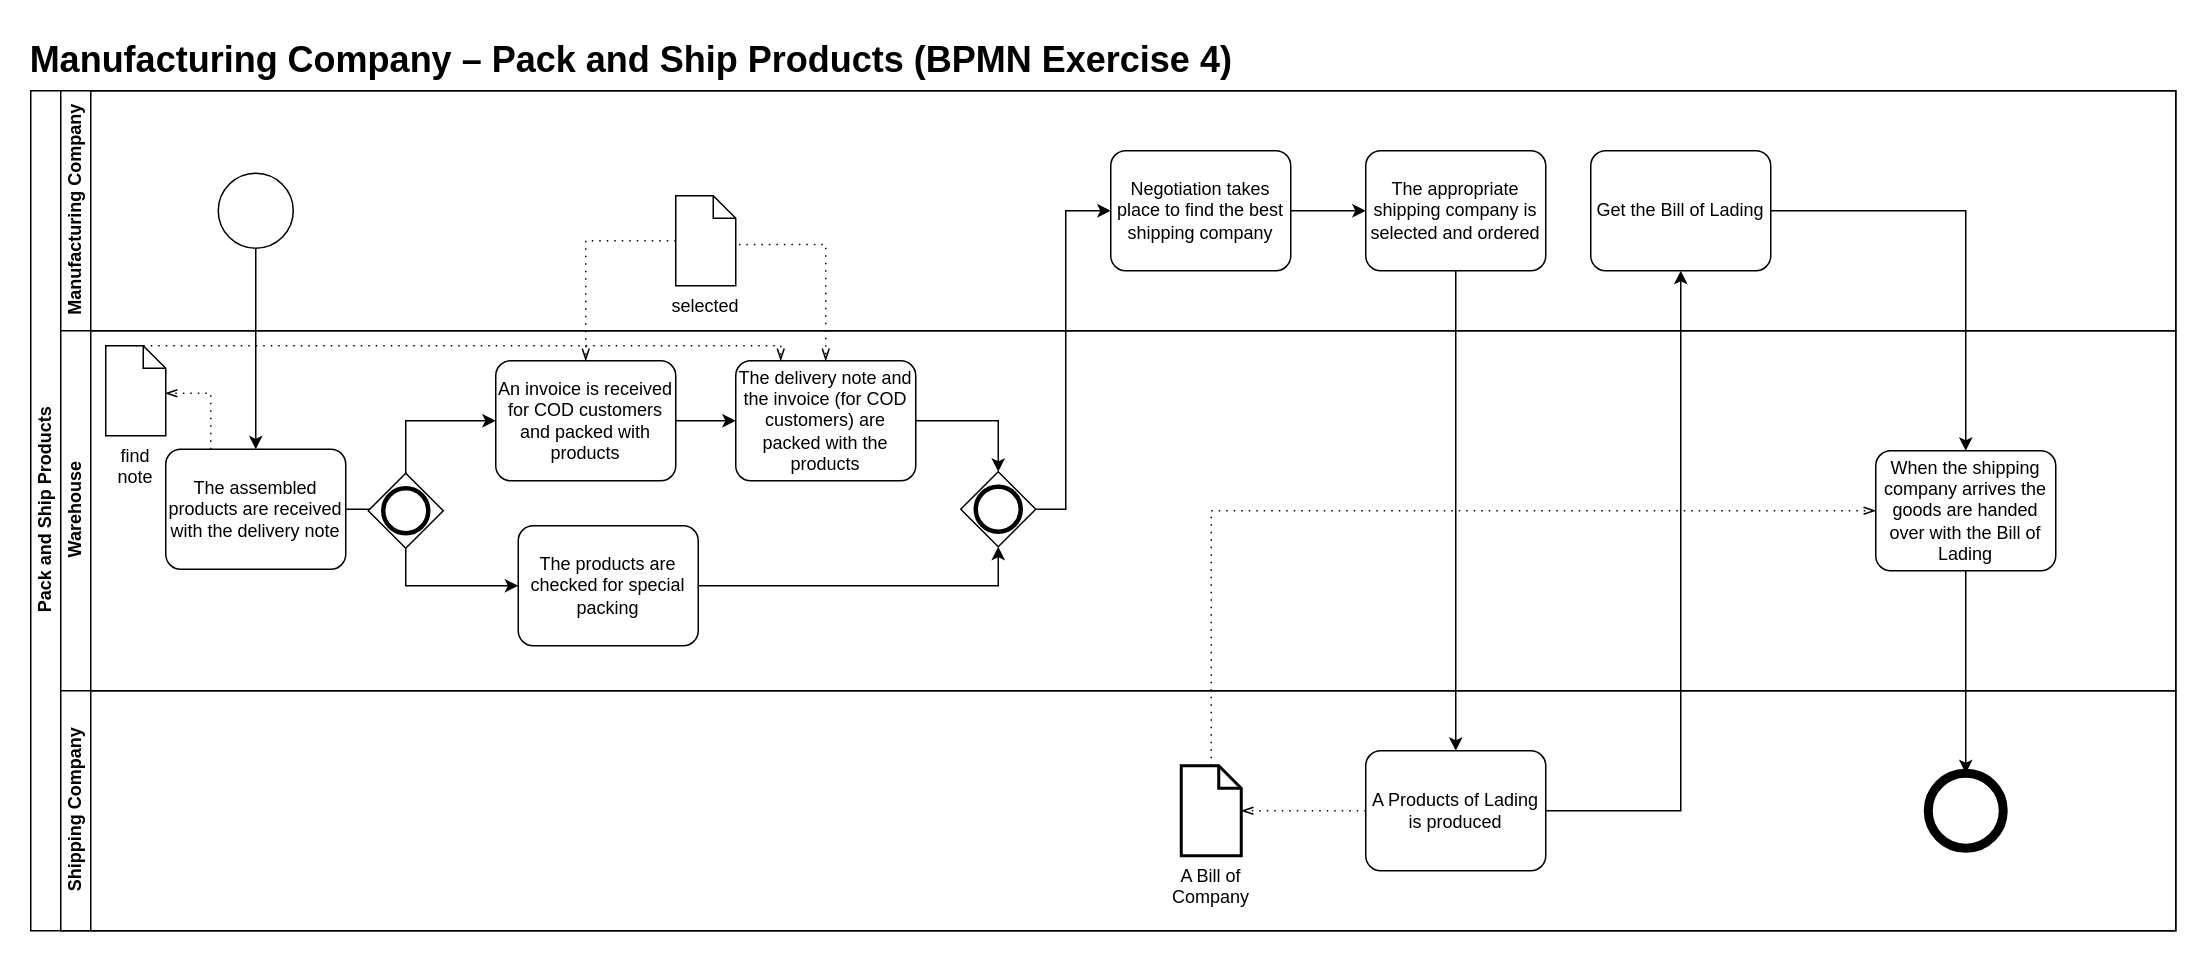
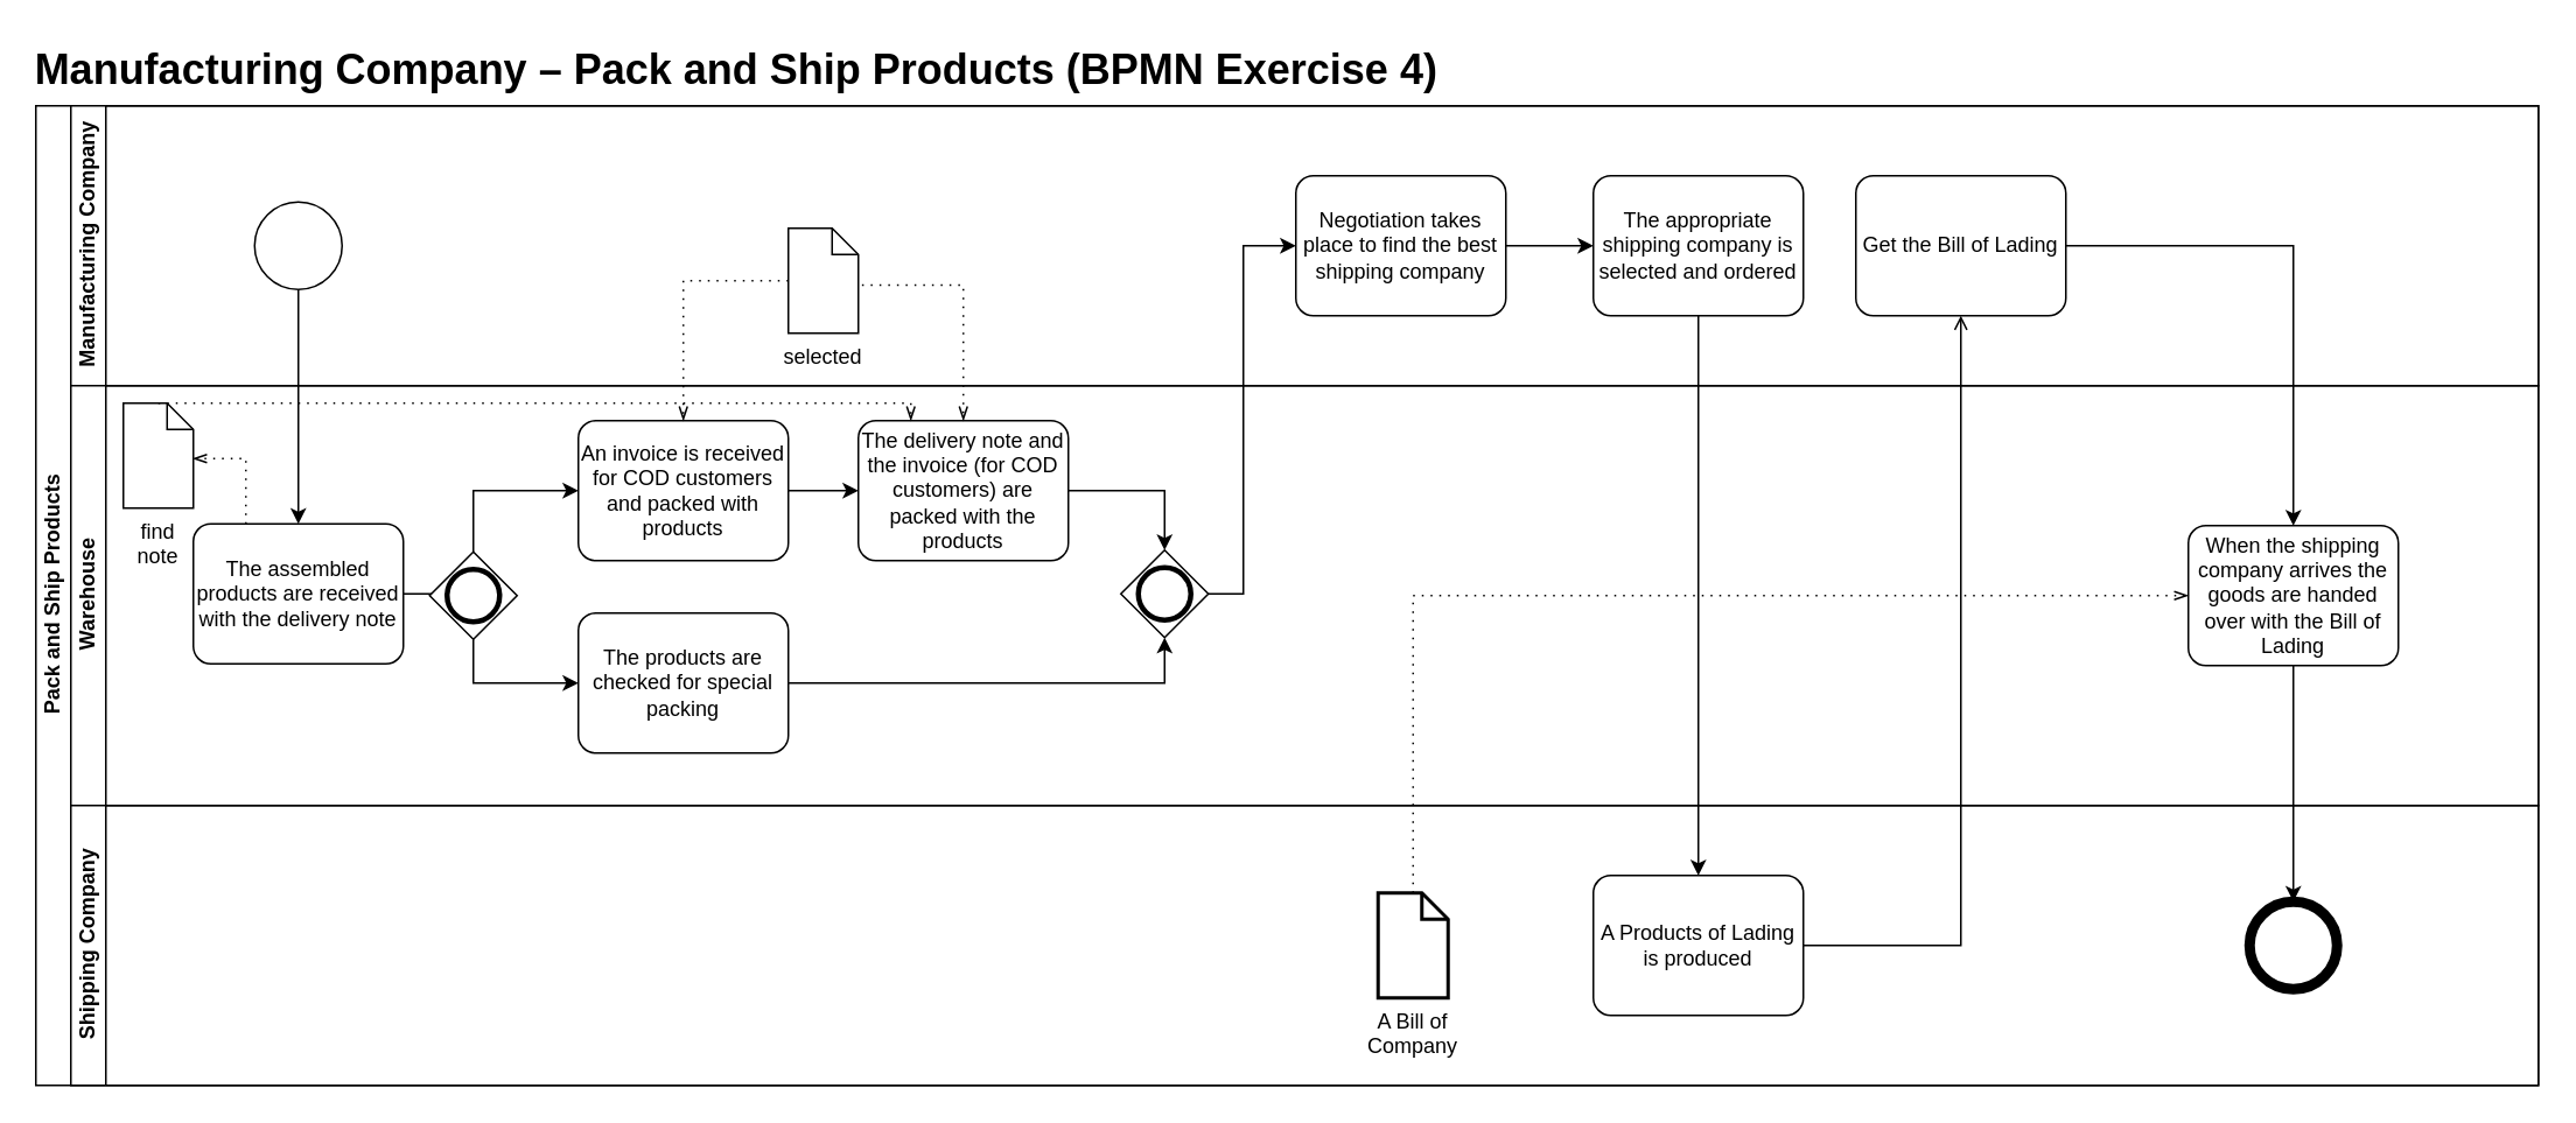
  <mxCell id="0" />
  <mxCell id="1" parent="0" />
  <mxCell id="2" value="Manufacturing Company – Pack and Ship Products (BPMN Exercise 4)" style="text;strokeColor=none;fillColor=none;html=1;fontSize=24;fontStyle=1;verticalAlign=middle;align=center;" vertex="1" parent="1"><mxGeometry x="370" y="20" width="100" height="40" as="geometry" /></mxCell>
  <mxCell id="3" value="Pack and Ship Products" style="swimlane;html=1;childLayout=stackLayout;resizeParent=1;resizeParentMax=0;horizontal=0;startSize=20;horizontalStack=0;" vertex="1" parent="1"><mxGeometry x="20" y="60" width="1430" height="560" as="geometry" /></mxCell>
  <mxCell id="4" value="Manufacturing Company" style="swimlane;html=1;startSize=20;horizontal=0;" vertex="1" parent="3"><mxGeometry x="20" width="1410" height="160" as="geometry" /></mxCell>
  <mxCell id="5" value="" style="points=[[0.145,0.145,0],[0.5,0,0],[0.855,0.145,0],[1,0.5,0],[0.855,0.855,0],[0.5,1,0],[0.145,0.855,0],[0,0.5,0]];shape=mxgraph.bpmn.event;html=1;verticalLabelPosition=bottom;labelBackgroundColor=#ffffff;verticalAlign=top;align=center;perimeter=ellipsePerimeter;outlineConnect=0;aspect=fixed;outline=standard;symbol=general;" vertex="1" parent="4"><mxGeometry x="105" y="55" width="50" height="50" as="geometry" /></mxCell>
  <mxCell id="6" value="selected" style="shape=mxgraph.bpmn.data;labelPosition=center;verticalLabelPosition=bottom;align=center;verticalAlign=top;whiteSpace=wrap;size=15;html=1;" vertex="1" parent="4"><mxGeometry x="410" y="70" width="40" height="60" as="geometry" /></mxCell>
  <mxCell id="7" value="" style="edgeStyle=orthogonalEdgeStyle;rounded=0;orthogonalLoop=1;jettySize=auto;html=1;" edge="1" parent="4" source="8" target="9"><mxGeometry relative="1" as="geometry" /></mxCell>
  <mxCell id="8" value="Negotiation takes place to find the best shipping company" style="points=[[0.25,0,0],[0.5,0,0],[0.75,0,0],[1,0.25,0],[1,0.5,0],[1,0.75,0],[0.75,1,0],[0.5,1,0],[0.25,1,0],[0,0.75,0],[0,0.5,0],[0,0.25,0]];shape=mxgraph.bpmn.task;whiteSpace=wrap;rectStyle=rounded;size=10;taskMarker=abstract;" vertex="1" parent="4"><mxGeometry x="700" y="40" width="120" height="80" as="geometry" /></mxCell>
  <mxCell id="9" value="The appropriate shipping company is selected and ordered" style="points=[[0.25,0,0],[0.5,0,0],[0.75,0,0],[1,0.25,0],[1,0.5,0],[1,0.75,0],[0.75,1,0],[0.5,1,0],[0.25,1,0],[0,0.75,0],[0,0.5,0],[0,0.25,0]];shape=mxgraph.bpmn.task;whiteSpace=wrap;rectStyle=rounded;size=10;taskMarker=abstract;" vertex="1" parent="4"><mxGeometry x="870" y="40" width="120" height="80" as="geometry" /></mxCell>
  <mxCell id="10" value="Get the Bill of Lading" style="points=[[0.25,0,0],[0.5,0,0],[0.75,0,0],[1,0.25,0],[1,0.5,0],[1,0.75,0],[0.75,1,0],[0.5,1,0],[0.25,1,0],[0,0.75,0],[0,0.5,0],[0,0.25,0]];shape=mxgraph.bpmn.task;whiteSpace=wrap;rectStyle=rounded;size=10;taskMarker=abstract;" vertex="1" parent="4"><mxGeometry x="1020" y="40" width="120" height="80" as="geometry" /></mxCell>
  <mxCell id="11" value="Warehouse" style="swimlane;html=1;startSize=20;horizontal=0;" vertex="1" parent="3"><mxGeometry x="20" y="160" width="1410" height="240" as="geometry" /></mxCell>
  <mxCell id="12" style="edgeStyle=orthogonalEdgeStyle;rounded=0;orthogonalLoop=1;jettySize=auto;html=1;" edge="1" parent="11" source="13" target="16"><mxGeometry relative="1" as="geometry" /></mxCell>
  <mxCell id="13" value="The assembled products are received with the delivery note" style="points=[[0.25,0,0],[0.5,0,0],[0.75,0,0],[1,0.25,0],[1,0.5,0],[1,0.75,0],[0.75,1,0],[0.5,1,0],[0.25,1,0],[0,0.75,0],[0,0.5,0],[0,0.25,0]];shape=mxgraph.bpmn.task;whiteSpace=wrap;rectStyle=rounded;size=10;taskMarker=abstract;" vertex="1" parent="11"><mxGeometry x="70" y="79" width="120" height="80" as="geometry" /></mxCell>
  <mxCell id="14" style="edgeStyle=orthogonalEdgeStyle;rounded=0;orthogonalLoop=1;jettySize=auto;html=1;" edge="1" parent="11" source="16" target="18"><mxGeometry relative="1" as="geometry"><Array as="points"><mxPoint x="230" y="60" /></Array></mxGeometry></mxCell>
  <mxCell id="15" style="edgeStyle=orthogonalEdgeStyle;rounded=0;orthogonalLoop=1;jettySize=auto;html=1;" edge="1" parent="11" source="16" target="20"><mxGeometry relative="1" as="geometry"><Array as="points"><mxPoint x="230" y="170" /></Array></mxGeometry></mxCell>
  <mxCell id="16" value="" style="points=[[0.25,0.25,0],[0.5,0,0],[0.75,0.25,0],[1,0.5,0],[0.75,0.75,0],[0.5,1,0],[0.25,0.75,0],[0,0.5,0]];shape=mxgraph.bpmn.gateway2;html=1;verticalLabelPosition=bottom;labelBackgroundColor=#ffffff;verticalAlign=top;align=center;perimeter=rhombusPerimeter;outlineConnect=0;outline=end;symbol=general;" vertex="1" parent="11"><mxGeometry x="205" y="95" width="50" height="50" as="geometry" /></mxCell>
  <mxCell id="17" value="" style="edgeStyle=orthogonalEdgeStyle;rounded=0;orthogonalLoop=1;jettySize=auto;html=1;" edge="1" parent="11" source="18" target="22"><mxGeometry relative="1" as="geometry" /></mxCell>
  <mxCell id="18" value="An invoice is received for COD customers and packed with products" style="points=[[0.25,0,0],[0.5,0,0],[0.75,0,0],[1,0.25,0],[1,0.5,0],[1,0.75,0],[0.75,1,0],[0.5,1,0],[0.25,1,0],[0,0.75,0],[0,0.5,0],[0,0.25,0]];shape=mxgraph.bpmn.task;whiteSpace=wrap;rectStyle=rounded;size=10;taskMarker=abstract;" vertex="1" parent="11"><mxGeometry x="290" y="20" width="120" height="80" as="geometry" /></mxCell>
  <mxCell id="19" style="edgeStyle=orthogonalEdgeStyle;rounded=0;orthogonalLoop=1;jettySize=auto;html=1;" edge="1" parent="11" source="20" target="23"><mxGeometry relative="1" as="geometry"><Array as="points"><mxPoint x="625" y="170" /></Array></mxGeometry></mxCell>
- <mxCell id="20" value="The products are checked for special packing" style="points=[[0.25,0,0],[0.5,0,0],[0.75,0,0],[1,0.25,0],[1,0.5,0],[1,0.75,0],[0.75,1,0],[0.5,1,0],[0.25,1,0],[0,0.75,0],[0,0.5,0],[0,0.25,0]];shape=mxgraph.bpmn.task;whiteSpace=wrap;rectStyle=rounded;size=10;taskMarker=abstract;" vertex="1" parent="11"><mxGeometry x="305" y="130" width="120" height="80" as="geometry" /></mxCell>
+ <mxCell id="20" value="The products are checked for special packing" style="points=[[0.25,0,0],[0.5,0,0],[0.75,0,0],[1,0.25,0],[1,0.5,0],[1,0.75,0],[0.75,1,0],[0.5,1,0],[0.25,1,0],[0,0.75,0],[0,0.5,0],[0,0.25,0]];shape=mxgraph.bpmn.task;whiteSpace=wrap;rectStyle=rounded;size=10;taskMarker=abstract;" vertex="1" parent="11"><mxGeometry x="290" y="130" width="120" height="80" as="geometry" /></mxCell>
  <mxCell id="21" style="edgeStyle=orthogonalEdgeStyle;rounded=0;orthogonalLoop=1;jettySize=auto;html=1;" edge="1" parent="11" source="22" target="23"><mxGeometry relative="1" as="geometry"><Array as="points"><mxPoint x="625" y="60" /></Array></mxGeometry></mxCell>
  <mxCell id="22" value="The delivery note and the invoice (for COD customers) are packed with the products" style="points=[[0.25,0,0],[0.5,0,0],[0.75,0,0],[1,0.25,0],[1,0.5,0],[1,0.75,0],[0.75,1,0],[0.5,1,0],[0.25,1,0],[0,0.75,0],[0,0.5,0],[0,0.25,0]];shape=mxgraph.bpmn.task;whiteSpace=wrap;rectStyle=rounded;size=10;taskMarker=abstract;" vertex="1" parent="11"><mxGeometry x="450" y="20" width="120" height="80" as="geometry" /></mxCell>
  <mxCell id="23" value="" style="points=[[0.25,0.25,0],[0.5,0,0],[0.75,0.25,0],[1,0.5,0],[0.75,0.75,0],[0.5,1,0],[0.25,0.75,0],[0,0.5,0]];shape=mxgraph.bpmn.gateway2;html=1;verticalLabelPosition=bottom;labelBackgroundColor=#ffffff;verticalAlign=top;align=center;perimeter=rhombusPerimeter;outlineConnect=0;outline=end;symbol=general;" vertex="1" parent="11"><mxGeometry x="600" y="94" width="50" height="50" as="geometry" /></mxCell>
  <mxCell id="24" value="find note" style="shape=mxgraph.bpmn.data;labelPosition=center;verticalLabelPosition=bottom;align=center;verticalAlign=top;whiteSpace=wrap;size=15;html=1;" vertex="1" parent="11"><mxGeometry x="30" y="10" width="40" height="60" as="geometry" /></mxCell>
  <mxCell id="25" value="" style="edgeStyle=elbowEdgeStyle;fontSize=12;html=1;endFill=0;startFill=0;endSize=6;startSize=6;dashed=1;dashPattern=1 4;endArrow=openThin;startArrow=none;rounded=0;exitX=0.5;exitY=0;exitDx=0;exitDy=0;exitPerimeter=0;" edge="1" parent="11" source="24"><mxGeometry width="160" relative="1" as="geometry"><mxPoint x="60" y="-20" as="sourcePoint" /><mxPoint x="480" y="20" as="targetPoint" /><Array as="points"><mxPoint x="480" y="10" /></Array></mxGeometry></mxCell>
  <mxCell id="26" value="" style="edgeStyle=elbowEdgeStyle;fontSize=12;html=1;endFill=0;startFill=0;endSize=6;startSize=6;dashed=1;dashPattern=1 4;endArrow=openThin;startArrow=none;rounded=0;entryX=0.992;entryY=0.527;entryDx=0;entryDy=0;entryPerimeter=0;exitX=0.25;exitY=0;exitDx=0;exitDy=0;exitPerimeter=0;" edge="1" parent="11" source="13" target="24"><mxGeometry width="160" relative="1" as="geometry"><mxPoint x="50" y="50" as="sourcePoint" /><mxPoint x="60" y="-50" as="targetPoint" /><Array as="points"><mxPoint x="100" y="40" /><mxPoint x="50" y="20" /></Array></mxGeometry></mxCell>
  <mxCell id="27" value="When the shipping company arrives the goods are handed over with the Bill of Lading" style="points=[[0.25,0,0],[0.5,0,0],[0.75,0,0],[1,0.25,0],[1,0.5,0],[1,0.75,0],[0.75,1,0],[0.5,1,0],[0.25,1,0],[0,0.75,0],[0,0.5,0],[0,0.25,0]];shape=mxgraph.bpmn.task;whiteSpace=wrap;rectStyle=rounded;size=10;taskMarker=abstract;" vertex="1" parent="11"><mxGeometry x="1210" y="80" width="120" height="80" as="geometry" /></mxCell>
  <mxCell id="28" style="edgeStyle=orthogonalEdgeStyle;rounded=0;orthogonalLoop=1;jettySize=auto;html=1;" edge="1" parent="3" source="5" target="13"><mxGeometry relative="1" as="geometry" /></mxCell>
  <mxCell id="29" value="" style="edgeStyle=elbowEdgeStyle;fontSize=12;html=1;endFill=0;startFill=0;endSize=6;startSize=6;dashed=1;dashPattern=1 4;endArrow=openThin;startArrow=none;rounded=0;exitX=0;exitY=0.5;exitDx=0;exitDy=0;exitPerimeter=0;" edge="1" parent="3" source="6" target="18"><mxGeometry width="160" relative="1" as="geometry"><mxPoint x="250" y="110" as="sourcePoint" /><mxPoint x="410" y="110" as="targetPoint" /><Array as="points"><mxPoint x="370" y="100" /></Array></mxGeometry></mxCell>
  <mxCell id="30" value="" style="edgeStyle=elbowEdgeStyle;fontSize=12;html=1;endFill=0;startFill=0;endSize=6;startSize=6;dashed=1;dashPattern=1 4;endArrow=openThin;startArrow=none;rounded=0;exitX=1.052;exitY=0.543;exitDx=0;exitDy=0;exitPerimeter=0;" edge="1" parent="3" source="6" target="22"><mxGeometry width="160" relative="1" as="geometry"><mxPoint x="490" y="100" as="sourcePoint" /><mxPoint x="650" y="100" as="targetPoint" /><Array as="points"><mxPoint x="530" y="100" /></Array></mxGeometry></mxCell>
  <mxCell id="31" style="edgeStyle=orthogonalEdgeStyle;rounded=0;orthogonalLoop=1;jettySize=auto;html=1;entryX=0;entryY=0.5;entryDx=0;entryDy=0;entryPerimeter=0;" edge="1" parent="3" source="23" target="8"><mxGeometry relative="1" as="geometry"><Array as="points"><mxPoint x="690" y="279" /><mxPoint x="690" y="80" /></Array></mxGeometry></mxCell>
  <mxCell id="32" value="" style="edgeStyle=orthogonalEdgeStyle;rounded=0;orthogonalLoop=1;jettySize=auto;html=1;" edge="1" parent="3" source="9" target="34"><mxGeometry relative="1" as="geometry" /></mxCell>
  <mxCell id="33" value="Shipping Company" style="swimlane;html=1;startSize=20;horizontal=0;" vertex="1" parent="3"><mxGeometry x="20" y="400" width="1410" height="160" as="geometry" /></mxCell>
  <mxCell id="34" value="A Products of Lading is produced" style="points=[[0.25,0,0],[0.5,0,0],[0.75,0,0],[1,0.25,0],[1,0.5,0],[1,0.75,0],[0.75,1,0],[0.5,1,0],[0.25,1,0],[0,0.75,0],[0,0.5,0],[0,0.25,0]];shape=mxgraph.bpmn.task;whiteSpace=wrap;rectStyle=rounded;size=10;taskMarker=abstract;" vertex="1" parent="33"><mxGeometry x="870" y="40" width="120" height="80" as="geometry" /></mxCell>
  <mxCell id="35" value="A Bill of Company" style="shape=mxgraph.bpmn.data;labelPosition=center;verticalLabelPosition=bottom;align=center;verticalAlign=top;whiteSpace=wrap;size=15;html=1;strokeColor=default;strokeWidth=2;fontFamily=Helvetica;fontSize=12;fontColor=default;startSize=20;fillColor=default;" vertex="1" parent="33"><mxGeometry x="747" y="50" width="40" height="60" as="geometry" /></mxCell>
- <mxCell id="36" value="" style="edgeStyle=elbowEdgeStyle;fontSize=12;html=1;endFill=0;startFill=0;endSize=6;startSize=6;dashed=1;dashPattern=1 4;endArrow=openThin;startArrow=none;rounded=0;fontFamily=Helvetica;fontColor=default;" edge="1" parent="33" source="34" target="35"><mxGeometry width="160" relative="1" as="geometry"><mxPoint x="540" y="60" as="sourcePoint" /><mxPoint x="700" y="60" as="targetPoint" /></mxGeometry></mxCell>
  <mxCell id="37" value="" style="points=[[0.145,0.145,0],[0.5,0,0],[0.855,0.145,0],[1,0.5,0],[0.855,0.855,0],[0.5,1,0],[0.145,0.855,0],[0,0.5,0]];shape=mxgraph.bpmn.event;html=1;verticalLabelPosition=bottom;labelBackgroundColor=#ffffff;verticalAlign=top;align=center;perimeter=ellipsePerimeter;outlineConnect=0;aspect=fixed;outline=end;symbol=terminate2;strokeColor=default;strokeWidth=2;fontFamily=Helvetica;fontSize=12;fontColor=default;startSize=20;fillColor=default;" vertex="1" parent="33"><mxGeometry x="1245" y="55" width="50" height="50" as="geometry" /></mxCell>
- <mxCell id="38" style="edgeStyle=orthogonalEdgeStyle;rounded=0;orthogonalLoop=1;jettySize=auto;html=1;fontFamily=Helvetica;fontSize=12;fontColor=default;startSize=20;" edge="1" parent="3" source="34" target="10"><mxGeometry relative="1" as="geometry" /></mxCell>
+ <mxCell id="38" style="edgeStyle=orthogonalEdgeStyle;rounded=0;orthogonalLoop=1;jettySize=auto;html=1;fontFamily=Helvetica;fontSize=12;fontColor=default;startSize=20;endArrow=open;" edge="1" parent="3" source="34" target="10"><mxGeometry relative="1" as="geometry" /></mxCell>
  <mxCell id="39" value="" style="edgeStyle=orthogonalEdgeStyle;rounded=0;orthogonalLoop=1;jettySize=auto;html=1;fontFamily=Helvetica;fontSize=12;fontColor=default;startSize=20;" edge="1" parent="3" source="10" target="27"><mxGeometry relative="1" as="geometry" /></mxCell>
  <mxCell id="40" value="" style="edgeStyle=elbowEdgeStyle;fontSize=12;html=1;endFill=0;startFill=0;endSize=6;startSize=6;dashed=1;dashPattern=1 4;endArrow=openThin;startArrow=none;rounded=0;fontFamily=Helvetica;fontColor=default;exitX=0.5;exitY=0;exitDx=0;exitDy=0;exitPerimeter=0;" edge="1" parent="3" source="35" target="27"><mxGeometry width="160" relative="1" as="geometry"><mxPoint x="770" y="260" as="sourcePoint" /><mxPoint x="1060" y="250" as="targetPoint" /><Array as="points"><mxPoint x="787" y="330" /></Array></mxGeometry></mxCell>
  <mxCell id="41" style="edgeStyle=orthogonalEdgeStyle;rounded=0;orthogonalLoop=1;jettySize=auto;html=1;entryX=0.5;entryY=0;entryDx=0;entryDy=0;entryPerimeter=0;fontFamily=Helvetica;fontSize=12;fontColor=default;startSize=20;" edge="1" parent="3" source="27" target="37"><mxGeometry relative="1" as="geometry" /></mxCell>
